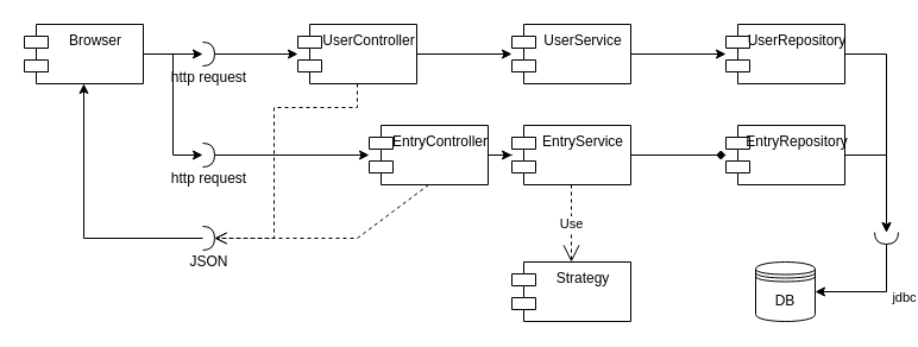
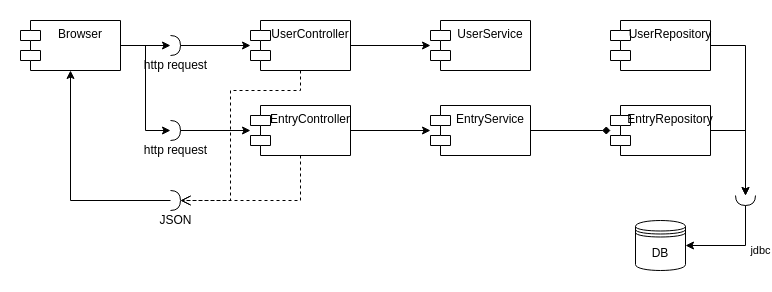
  <mxCell id="0" />
  <mxCell id="1" parent="0" />
  <mxCell id="2" value="" style="edgeStyle=orthogonalEdgeStyle;rounded=0;orthogonalLoop=1;jettySize=auto;html=1;" parent="1" source="4" target="6" edge="1"><mxGeometry relative="1" as="geometry" /></mxCell>
  <mxCell id="3" style="edgeStyle=orthogonalEdgeStyle;rounded=0;orthogonalLoop=1;jettySize=auto;html=1;exitX=1;exitY=0.5;exitDx=0;exitDy=0;entryX=0;entryY=0.5;entryDx=0;entryDy=0;entryPerimeter=0;" parent="1" source="4" target="14" edge="1"><mxGeometry relative="1" as="geometry" /></mxCell>
  <mxCell id="4" value="Browser" style="shape=module;align=left;spacingLeft=20;align=center;verticalAlign=top;" parent="1" vertex="1"><mxGeometry x="20" y="20" width="100" height="50" as="geometry" /></mxCell>
  <mxCell id="5" value="" style="edgeStyle=orthogonalEdgeStyle;rounded=0;orthogonalLoop=1;jettySize=auto;html=1;" parent="1" source="6" target="8" edge="1"><mxGeometry relative="1" as="geometry" /></mxCell>
  <mxCell id="6" value="http request" style="shape=requiredInterface;html=1;verticalLabelPosition=bottom;sketch=0;" parent="1" vertex="1"><mxGeometry x="170" y="35" width="10" height="20" as="geometry" /></mxCell>
  <mxCell id="7" value="" style="edgeStyle=orthogonalEdgeStyle;rounded=0;orthogonalLoop=1;jettySize=auto;html=1;" parent="1" source="8" target="10" edge="1"><mxGeometry relative="1" as="geometry" /></mxCell>
  <mxCell id="8" value="UserController" style="shape=module;align=left;spacingLeft=20;align=center;verticalAlign=top;" parent="1" vertex="1"><mxGeometry x="250" y="20" width="100" height="50" as="geometry" /></mxCell>
- <mxCell id="9" value="" style="edgeStyle=orthogonalEdgeStyle;rounded=0;orthogonalLoop=1;jettySize=auto;html=1;" parent="1" source="10" target="12" edge="1"><mxGeometry relative="1" as="geometry" /></mxCell>
  <mxCell id="10" value="UserService" style="shape=module;align=left;spacingLeft=20;align=center;verticalAlign=top;" parent="1" vertex="1"><mxGeometry x="430" y="20" width="100" height="50" as="geometry" /></mxCell>
  <mxCell id="11" style="edgeStyle=orthogonalEdgeStyle;rounded=0;orthogonalLoop=1;jettySize=auto;html=1;exitX=1;exitY=0.5;exitDx=0;exitDy=0;" parent="1" source="12" target="27" edge="1"><mxGeometry relative="1" as="geometry" /></mxCell>
  <mxCell id="12" value="UserRepository" style="shape=module;align=left;spacingLeft=20;align=center;verticalAlign=top;" parent="1" vertex="1"><mxGeometry x="610" y="20" width="100" height="50" as="geometry" /></mxCell>
  <mxCell id="13" value="" style="edgeStyle=orthogonalEdgeStyle;rounded=0;orthogonalLoop=1;jettySize=auto;html=1;" parent="1" source="14" target="16" edge="1"><mxGeometry relative="1" as="geometry" /></mxCell>
  <mxCell id="14" value="http request" style="shape=requiredInterface;html=1;verticalLabelPosition=bottom;sketch=0;" parent="1" vertex="1"><mxGeometry x="170" y="120" width="10" height="20" as="geometry" /></mxCell>
  <mxCell id="15" value="" style="edgeStyle=orthogonalEdgeStyle;rounded=0;orthogonalLoop=1;jettySize=auto;html=1;" parent="1" source="16" target="18" edge="1"><mxGeometry relative="1" as="geometry" /></mxCell>
- <mxCell id="16" value="EntryController" style="shape=module;align=left;spacingLeft=20;align=center;verticalAlign=top;" parent="1" vertex="1"><mxGeometry x="310" y="105" width="100" height="50" as="geometry" /></mxCell>
+ <mxCell id="16" value="EntryController" style="shape=module;align=left;spacingLeft=20;align=center;verticalAlign=top;" parent="1" vertex="1"><mxGeometry x="250" y="105" width="100" height="50" as="geometry" /></mxCell>
  <mxCell id="17" value="" style="edgeStyle=orthogonalEdgeStyle;rounded=0;orthogonalLoop=1;jettySize=auto;html=1;endArrow=diamond;" parent="1" source="18" target="20" edge="1"><mxGeometry relative="1" as="geometry" /></mxCell>
  <mxCell id="18" value="EntryService" style="shape=module;align=left;spacingLeft=20;align=center;verticalAlign=top;" parent="1" vertex="1"><mxGeometry x="430" y="105" width="100" height="50" as="geometry" /></mxCell>
  <mxCell id="19" style="edgeStyle=orthogonalEdgeStyle;rounded=0;orthogonalLoop=1;jettySize=auto;html=1;exitX=1;exitY=0.5;exitDx=0;exitDy=0;entryX=0;entryY=0.5;entryDx=0;entryDy=0;entryPerimeter=0;" parent="1" source="20" target="27" edge="1"><mxGeometry relative="1" as="geometry"><mxPoint x="730" y="150" as="targetPoint" /></mxGeometry></mxCell>
  <mxCell id="20" value="EntryRepository" style="shape=module;align=left;spacingLeft=20;align=center;verticalAlign=top;" parent="1" vertex="1"><mxGeometry x="610" y="105" width="100" height="50" as="geometry" /></mxCell>
  <mxCell id="21" value="DB" style="shape=datastore;whiteSpace=wrap;html=1;" parent="1" vertex="1"><mxGeometry x="635" y="220" width="50" height="50" as="geometry" /></mxCell>
  <mxCell id="22" value="" style="html=1;verticalAlign=bottom;endArrow=open;dashed=1;endSize=8;rounded=0;exitX=0.5;exitY=1;exitDx=0;exitDy=0;entryX=1;entryY=0.5;entryDx=0;entryDy=0;entryPerimeter=0;" parent="1" source="8" target="25" edge="1"><mxGeometry relative="1" as="geometry"><mxPoint x="350" y="230" as="sourcePoint" /><mxPoint x="190" y="200" as="targetPoint" /><Array as="points"><mxPoint x="300" y="90" /><mxPoint x="230" y="90" /><mxPoint x="230" y="200" /></Array></mxGeometry></mxCell>
  <mxCell id="23" value="" style="html=1;verticalAlign=bottom;endArrow=open;dashed=1;endSize=8;rounded=0;exitX=0.5;exitY=1;exitDx=0;exitDy=0;entryX=1;entryY=0.5;entryDx=0;entryDy=0;entryPerimeter=0;" parent="1" source="16" target="25" edge="1"><mxGeometry relative="1" as="geometry"><mxPoint x="320" y="210" as="sourcePoint" /><mxPoint x="200" y="200" as="targetPoint" /><Array as="points"><mxPoint x="300" y="200" /></Array></mxGeometry></mxCell>
  <mxCell id="24" style="edgeStyle=orthogonalEdgeStyle;rounded=0;orthogonalLoop=1;jettySize=auto;html=1;exitX=0;exitY=0.5;exitDx=0;exitDy=0;exitPerimeter=0;entryX=0.5;entryY=1;entryDx=0;entryDy=0;" parent="1" source="25" target="4" edge="1"><mxGeometry relative="1" as="geometry" /></mxCell>
  <mxCell id="25" value="JSON" style="shape=requiredInterface;html=1;verticalLabelPosition=bottom;sketch=0;" parent="1" vertex="1"><mxGeometry x="170" y="190" width="10" height="20" as="geometry" /></mxCell>
  <mxCell id="26" value="jdbc" style="edgeStyle=orthogonalEdgeStyle;rounded=0;orthogonalLoop=1;jettySize=auto;html=1;exitX=1;exitY=0.5;exitDx=0;exitDy=0;exitPerimeter=0;entryX=1;entryY=0.5;entryDx=0;entryDy=0;" parent="1" source="27" target="21" edge="1"><mxGeometry x="-0.2" y="16" relative="1" as="geometry"><mxPoint x="15" y="-11" as="offset" /></mxGeometry></mxCell>
  <mxCell id="27" value="" style="shape=requiredInterface;html=1;verticalLabelPosition=bottom;sketch=0;rotation=90;" parent="1" vertex="1"><mxGeometry x="740" y="190" width="10" height="20" as="geometry" /></mxCell>
- <mxCell id="28" value="Strategy" style="shape=module;align=left;spacingLeft=20;align=center;verticalAlign=top;" vertex="1" parent="1"><mxGeometry x="430" y="220" width="100" height="50" as="geometry" /></mxCell>
- <mxCell id="29" value="Use" style="endArrow=open;endSize=12;dashed=1;html=1;rounded=0;exitX=0.5;exitY=1;exitDx=0;exitDy=0;" edge="1" parent="1" source="18" target="28"><mxGeometry width="160" relative="1" as="geometry"><mxPoint x="490" y="165" as="sourcePoint" /><mxPoint x="370" y="230" as="targetPoint" /></mxGeometry></mxCell>
